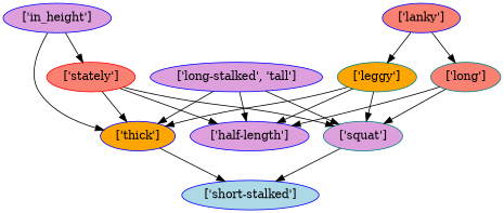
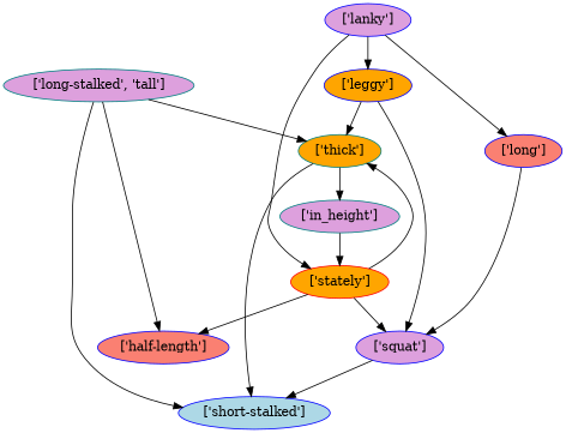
  strict digraph {
    node [color=teal fillcolor=plum style=filled]
-   "['lanky']" [color=blue fillcolor=salmon]
-   "['leggy']" [fillcolor=orange]
-   "['stately']" [color=red fillcolor=salmon]
-   "['long']" [fillcolor=salmon]
-   "['thick']" [color=blue fillcolor=orange]
-   "['squat']"
-   "['half-length']" [color=blue]
+   "['lanky']" [color=blue]
+   "['leggy']" [color=blue fillcolor=orange]
+   "['stately']" [color=red fillcolor=orange]
+   "['long']" [color=blue fillcolor=salmon]
+   "['thick']" [fillcolor=orange]
+   "['squat']" [color=blue]
+   "['half-length']" [color=blue fillcolor=salmon]
    "['short-stalked']" [color=blue fillcolor=lightblue]
-   "['long-stalked', 'tall']" [color=blue]
-   "['in_height']" [color=blue]
+   "['long-stalked', 'tall']"
+   "['in_height']"
    "['lanky']" -> "['leggy']"
+   "['lanky']" -> "['stately']"
    "['lanky']" -> "['long']"
    "['leggy']" -> "['thick']"
    "['leggy']" -> "['squat']"
-   "['leggy']" -> "['half-length']"
    "['stately']" -> "['thick']"
    "['stately']" -> "['squat']"
    "['stately']" -> "['half-length']"
    "['long']" -> "['squat']"
-   "['long']" -> "['half-length']"
    "['thick']" -> "['short-stalked']"
    "['squat']" -> "['short-stalked']"
    "['long-stalked', 'tall']" -> "['thick']"
-   "['long-stalked', 'tall']" -> "['squat']"
+   "['long-stalked', 'tall']" -> "['short-stalked']"
    "['long-stalked', 'tall']" -> "['half-length']"
    "['in_height']" -> "['stately']"
-   "['in_height']" -> "['thick']"
+   "['thick']" -> "['in_height']"
  }
